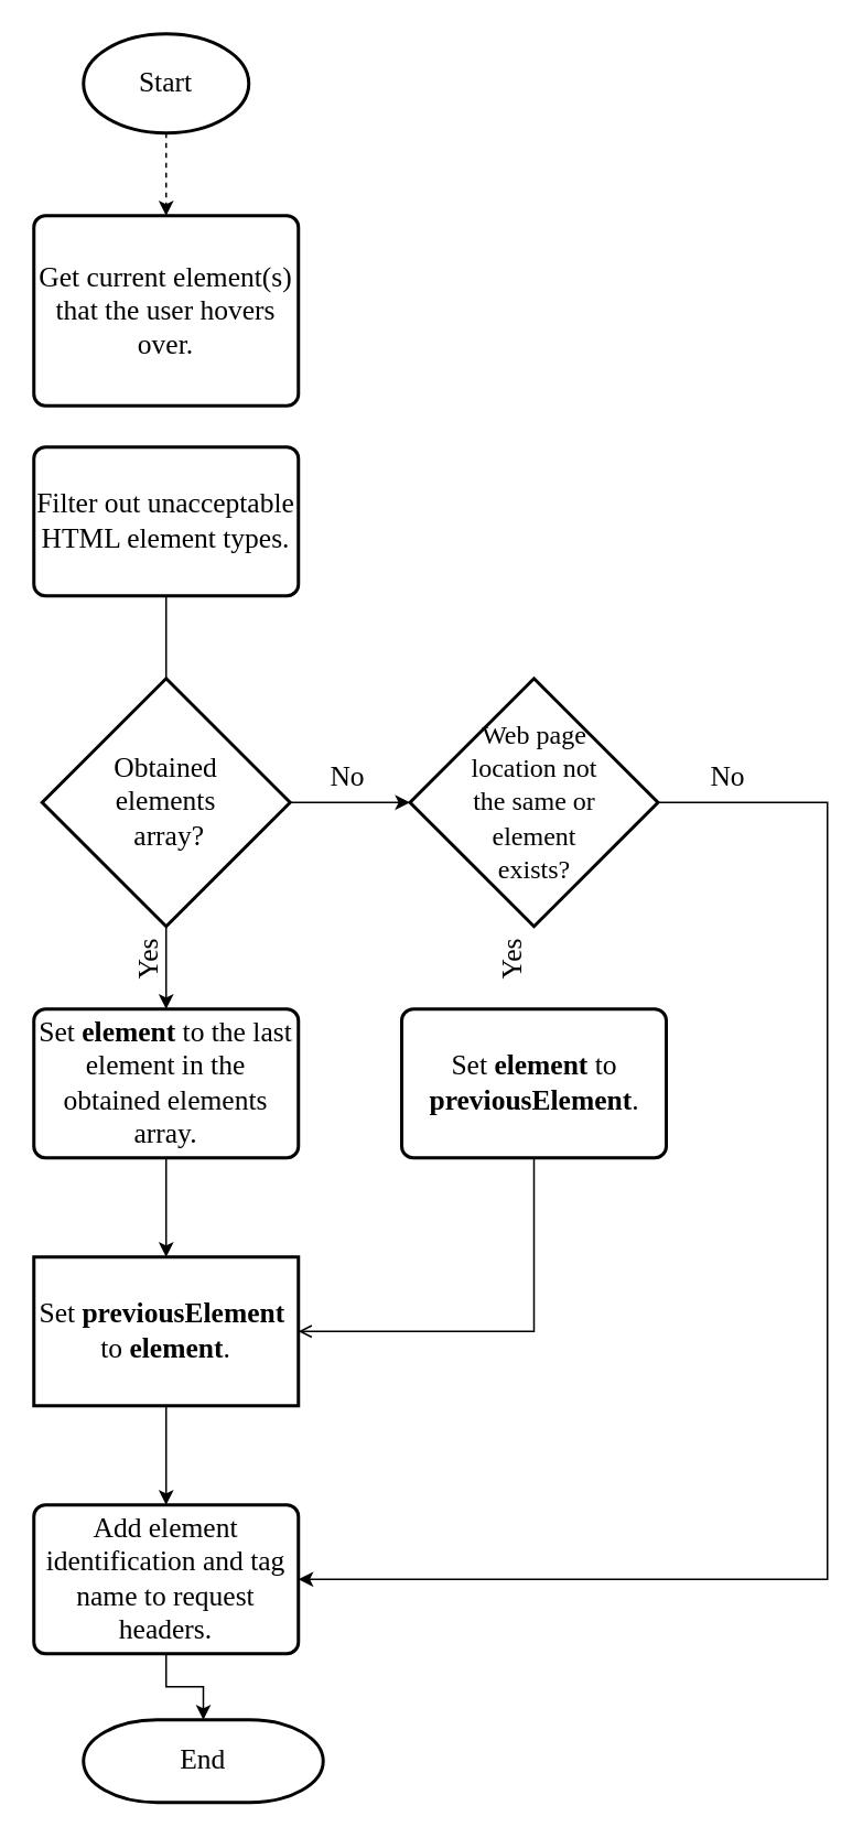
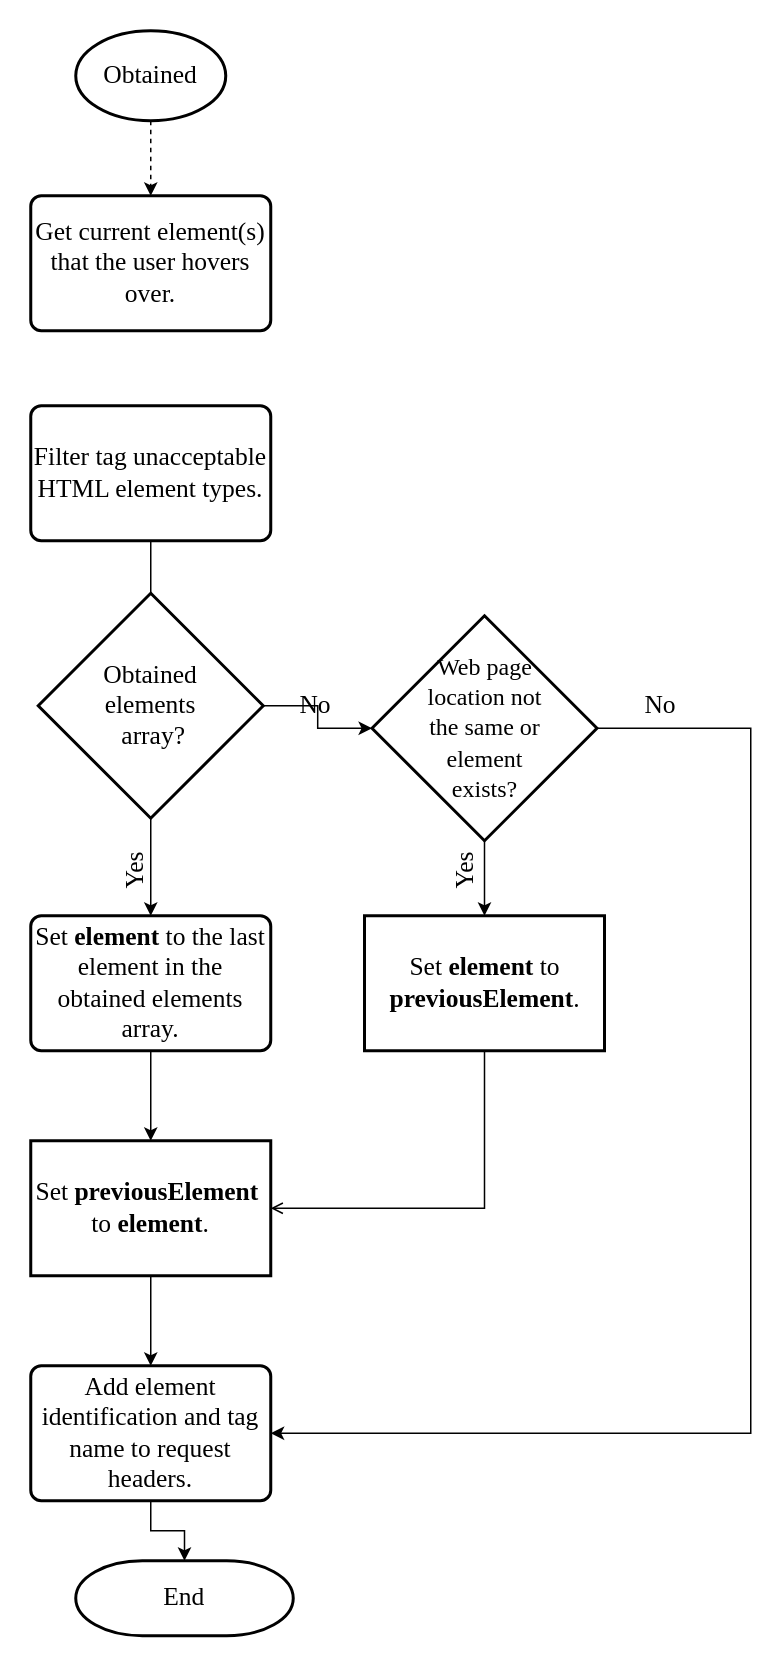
  <mxCell id="0" />
  <mxCell id="1" parent="0" />
  <mxCell id="2" style="edgeStyle=orthogonalEdgeStyle;rounded=0;orthogonalLoop=1;jettySize=auto;html=1;entryX=0.5;entryY=0;entryDx=0;entryDy=0;dashed=1;" parent="1" source="3" target="4" edge="1"><mxGeometry relative="1" as="geometry" /></mxCell>
- <mxCell id="3" value="Start" style="strokeWidth=2;html=1;shape=mxgraph.flowchart.start_1;whiteSpace=wrap;fontFamily=Times New Roman;fillColor=none;fontSize=17;" parent="1" vertex="1"><mxGeometry x="50" y="20" width="100" height="60" as="geometry" /></mxCell>
- <mxCell id="4" value="Get current element(s) that the user hovers over." style="rounded=1;whiteSpace=wrap;html=1;absoluteArcSize=1;arcSize=14;strokeWidth=2;fontFamily=Times New Roman;fillColor=none;fontSize=17;" parent="1" vertex="1"><mxGeometry x="20" y="130" width="160" height="115" as="geometry" /></mxCell>
+ <mxCell id="3" value="Obtained" style="strokeWidth=2;html=1;shape=mxgraph.flowchart.start_1;whiteSpace=wrap;fontFamily=Times New Roman;fillColor=none;fontSize=17;" parent="1" vertex="1"><mxGeometry x="50" y="20" width="100" height="60" as="geometry" /></mxCell>
+ <mxCell id="4" value="Get current element(s) that the user hovers over." style="rounded=1;whiteSpace=wrap;html=1;absoluteArcSize=1;arcSize=14;strokeWidth=2;fontFamily=Times New Roman;fillColor=none;fontSize=17;" parent="1" vertex="1"><mxGeometry x="20" y="130" width="160" height="90" as="geometry" /></mxCell>
+ <mxCell id="5" style="edgeStyle=orthogonalEdgeStyle;rounded=0;orthogonalLoop=1;jettySize=auto;html=1;exitX=0.5;exitY=1;exitDx=0;exitDy=0;exitPerimeter=0;entryX=0.5;entryY=0;entryDx=0;entryDy=0;" parent="1" source="7" target="18" edge="1"><mxGeometry relative="1" as="geometry" /></mxCell>
  <mxCell id="6" style="edgeStyle=orthogonalEdgeStyle;rounded=0;orthogonalLoop=1;jettySize=auto;html=1;exitX=1;exitY=0.5;exitDx=0;exitDy=0;exitPerimeter=0;entryX=1;entryY=0.5;entryDx=0;entryDy=0;fontSize=16;" parent="1" source="7" target="24" edge="1"><mxGeometry relative="1" as="geometry"><Array as="points"><mxPoint x="500" y="485" /><mxPoint x="500" y="955" /></Array></mxGeometry></mxCell>
  <mxCell id="7" value="&lt;font style=&quot;font-size: 16px;&quot;&gt;Web page &lt;br&gt;location not &lt;br&gt;the same or &lt;br&gt;element &lt;br&gt;exists?&lt;/font&gt;" style="strokeWidth=2;html=1;shape=mxgraph.flowchart.decision;whiteSpace=wrap;fontFamily=Times New Roman;fillColor=none;fontSize=17;" parent="1" vertex="1"><mxGeometry x="247.5" y="410" width="150" height="150" as="geometry" /></mxCell>
  <mxCell id="8" style="edgeStyle=orthogonalEdgeStyle;rounded=0;orthogonalLoop=1;jettySize=auto;html=1;exitX=0.5;exitY=1;exitDx=0;exitDy=0;entryX=0.5;entryY=0;entryDx=0;entryDy=0;" parent="1" source="9" target="22" edge="1"><mxGeometry relative="1" as="geometry" /></mxCell>
  <mxCell id="9" value="Set &lt;b&gt;element &lt;/b&gt;to the last element in the obtained elements array." style="rounded=1;whiteSpace=wrap;html=1;absoluteArcSize=1;arcSize=14;strokeWidth=2;fontFamily=Times New Roman;fillColor=none;fontSize=17;" parent="1" vertex="1"><mxGeometry x="20" y="610" width="160" height="90" as="geometry" /></mxCell>
  <mxCell id="10" style="edgeStyle=orthogonalEdgeStyle;rounded=0;orthogonalLoop=1;jettySize=auto;html=1;exitX=1;exitY=0.5;exitDx=0;exitDy=0;exitPerimeter=0;" parent="1" source="12" target="7" edge="1"><mxGeometry relative="1" as="geometry" /></mxCell>
  <mxCell id="11" style="edgeStyle=orthogonalEdgeStyle;rounded=0;orthogonalLoop=1;jettySize=auto;html=1;exitX=0.5;exitY=1;exitDx=0;exitDy=0;exitPerimeter=0;entryX=0.5;entryY=0;entryDx=0;entryDy=0;" parent="1" source="12" target="9" edge="1"><mxGeometry relative="1" as="geometry" /></mxCell>
- <mxCell id="12" value="Obtained &lt;br&gt;elements&lt;br&gt;&amp;nbsp;array?" style="strokeWidth=2;html=1;shape=mxgraph.flowchart.decision;whiteSpace=wrap;fontFamily=Times New Roman;fillColor=none;fontSize=17;" parent="1" vertex="1"><mxGeometry x="25" y="410" width="150" height="150" as="geometry" /></mxCell>
+ <mxCell id="12" value="Obtained &lt;br&gt;elements&lt;br&gt;&amp;nbsp;array?" style="strokeWidth=2;html=1;shape=mxgraph.flowchart.decision;whiteSpace=wrap;fontFamily=Times New Roman;fillColor=none;fontSize=17;" parent="1" vertex="1"><mxGeometry x="25" y="395" width="150" height="150" as="geometry" /></mxCell>
  <mxCell id="13" value="Yes" style="text;html=1;strokeColor=none;fillColor=none;align=center;verticalAlign=middle;whiteSpace=wrap;rounded=0;fontFamily=Times New Roman;rotation=-90;fontSize=17;" parent="1" vertex="1"><mxGeometry x="290" y="570" width="40" height="20" as="geometry" /></mxCell>
  <mxCell id="14" value="No" style="text;html=1;strokeColor=none;fillColor=none;align=center;verticalAlign=middle;whiteSpace=wrap;rounded=0;fontFamily=Times New Roman;rotation=0;fontSize=17;" parent="1" vertex="1"><mxGeometry x="190" y="460" width="40" height="20" as="geometry" /></mxCell>
  <mxCell id="15" value="No" style="text;html=1;strokeColor=none;fillColor=none;align=center;verticalAlign=middle;whiteSpace=wrap;rounded=0;fontFamily=Times New Roman;rotation=0;fontSize=17;" parent="1" vertex="1"><mxGeometry x="420" y="460" width="40" height="20" as="geometry" /></mxCell>
  <mxCell id="16" value="End" style="strokeWidth=2;html=1;shape=mxgraph.flowchart.terminator;whiteSpace=wrap;fillColor=none;fontFamily=Times New Roman;fontSize=17;" parent="1" vertex="1"><mxGeometry x="50" y="1040" width="145" height="50" as="geometry" /></mxCell>
  <mxCell id="17" style="edgeStyle=orthogonalEdgeStyle;rounded=0;orthogonalLoop=1;jettySize=auto;html=1;exitX=0.5;exitY=1;exitDx=0;exitDy=0;entryX=1;entryY=0.5;entryDx=0;entryDy=0;endArrow=open;" parent="1" source="18" target="22" edge="1"><mxGeometry relative="1" as="geometry" /></mxCell>
- <mxCell id="18" value="Set &lt;b&gt;element &lt;/b&gt;to &lt;b&gt;previousElement&lt;/b&gt;." style="rounded=1;whiteSpace=wrap;html=1;absoluteArcSize=1;arcSize=14;strokeWidth=2;fontFamily=Times New Roman;fillColor=none;fontSize=17;" parent="1" vertex="1"><mxGeometry x="242.5" y="610" width="160" height="90" as="geometry" /></mxCell>
+ <mxCell id="18" value="Set &lt;b&gt;element &lt;/b&gt;to &lt;b&gt;previousElement&lt;/b&gt;." style="whiteSpace=wrap;html=1;absoluteArcSize=1;arcSize=14;strokeWidth=2;fontFamily=Times New Roman;fillColor=none;fontSize=17;rounded=0;" parent="1" vertex="1"><mxGeometry x="242.5" y="610" width="160" height="90" as="geometry" /></mxCell>
  <mxCell id="19" style="edgeStyle=orthogonalEdgeStyle;rounded=0;orthogonalLoop=1;jettySize=auto;html=1;exitX=0.5;exitY=1;exitDx=0;exitDy=0;endArrow=none;" parent="1" source="20" target="12" edge="1"><mxGeometry relative="1" as="geometry" /></mxCell>
- <mxCell id="20" value="Filter out unacceptable HTML element types." style="rounded=1;whiteSpace=wrap;html=1;absoluteArcSize=1;arcSize=14;strokeWidth=2;fontFamily=Times New Roman;fillColor=none;fontSize=17;" parent="1" vertex="1"><mxGeometry x="20" y="270" width="160" height="90" as="geometry" /></mxCell>
+ <mxCell id="20" value="Filter tag unacceptable HTML element types." style="rounded=1;whiteSpace=wrap;html=1;absoluteArcSize=1;arcSize=14;strokeWidth=2;fontFamily=Times New Roman;fillColor=none;fontSize=17;" parent="1" vertex="1"><mxGeometry x="20" y="270" width="160" height="90" as="geometry" /></mxCell>
  <mxCell id="21" style="edgeStyle=orthogonalEdgeStyle;rounded=0;orthogonalLoop=1;jettySize=auto;html=1;exitX=0.5;exitY=1;exitDx=0;exitDy=0;entryX=0.5;entryY=0;entryDx=0;entryDy=0;" parent="1" source="22" target="24" edge="1"><mxGeometry relative="1" as="geometry" /></mxCell>
  <mxCell id="22" value="Set&amp;nbsp;&lt;b&gt;previousElement&amp;nbsp;&lt;br&gt;&lt;/b&gt;to &lt;b&gt;element&lt;/b&gt;." style="whiteSpace=wrap;html=1;absoluteArcSize=1;arcSize=14;strokeWidth=2;fontFamily=Times New Roman;fillColor=none;fontSize=17;rounded=0;" parent="1" vertex="1"><mxGeometry x="20" y="760" width="160" height="90" as="geometry" /></mxCell>
  <mxCell id="23" style="edgeStyle=orthogonalEdgeStyle;rounded=0;orthogonalLoop=1;jettySize=auto;html=1;exitX=0.5;exitY=1;exitDx=0;exitDy=0;entryX=0.5;entryY=0;entryDx=0;entryDy=0;entryPerimeter=0;" parent="1" source="24" target="16" edge="1"><mxGeometry relative="1" as="geometry" /></mxCell>
  <mxCell id="24" value="Add element identification and tag name to&amp;nbsp;request headers." style="rounded=1;whiteSpace=wrap;html=1;absoluteArcSize=1;arcSize=14;strokeWidth=2;fontFamily=Times New Roman;fillColor=none;fontSize=17;" parent="1" vertex="1"><mxGeometry x="20" y="910" width="160" height="90" as="geometry" /></mxCell>
  <mxCell id="25" value="Yes" style="text;html=1;strokeColor=none;fillColor=none;align=center;verticalAlign=middle;whiteSpace=wrap;rounded=0;fontFamily=Times New Roman;rotation=-90;fontSize=17;" parent="1" vertex="1"><mxGeometry x="70" y="570" width="40" height="20" as="geometry" /></mxCell>
